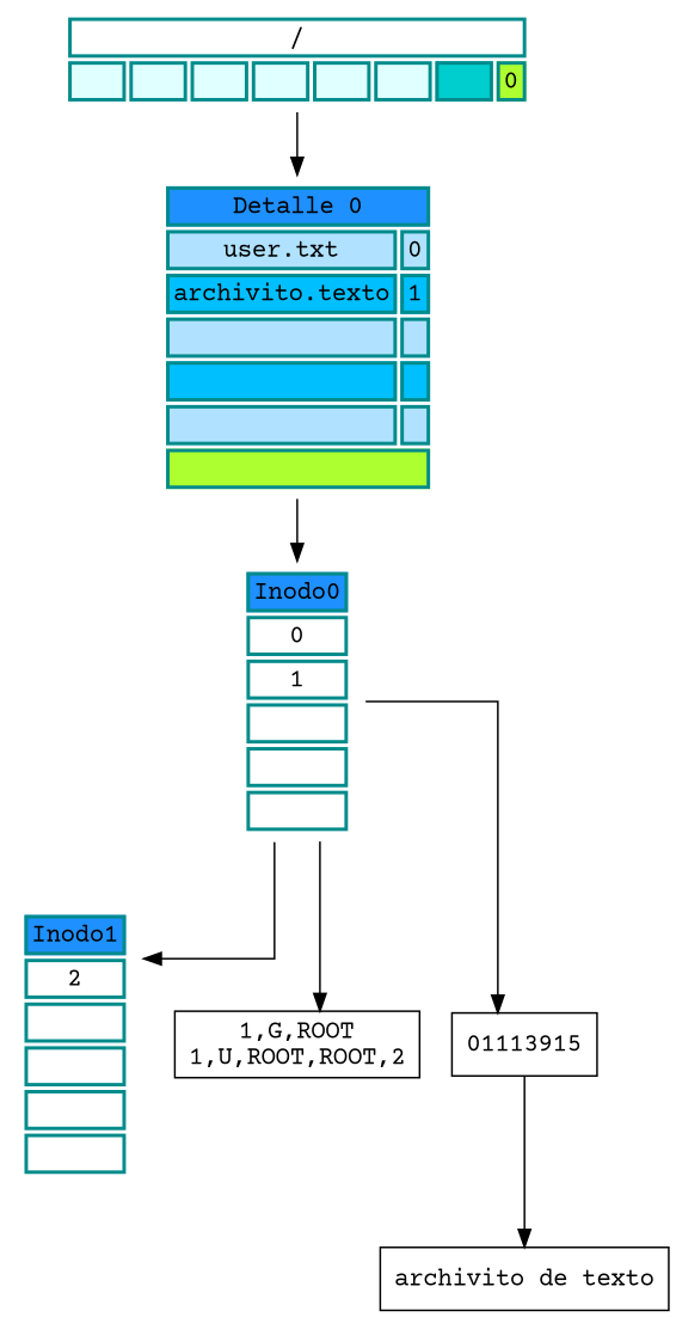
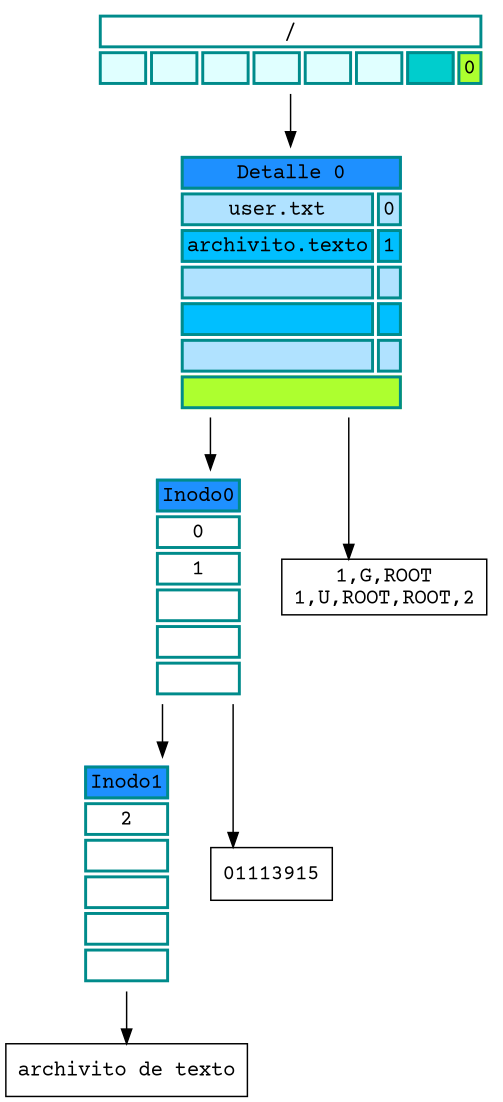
  digraph {
    fontname="Courier Prime"
    splines=ortho
    node [fontname="Courier Prime" shape=none]
    edge [fontname="Courier Prime"]
    n1 [label=<             <table border="0" cellborder="2" cellspacing="2" color="cyan4">                 <tr><td colspan="8" bgcolor="white" >/</td></tr>                 <tr>                     <td bgcolor = "lightcyan"> &nbsp; </td>                     <td bgcolor = "lightcyan"> &nbsp; </td>                     <td bgcolor = "lightcyan"> &nbsp; </td>                     <td bgcolor = "lightcyan"> &nbsp; </td>                     <td bgcolor = "lightcyan"> &nbsp; </td>                     <td bgcolor = "lightcyan"> &nbsp; </td>                     <td bgcolor = "cyan3"> &nbsp; </td>                     <td bgcolor = "greenyellow">0</td>                 </tr>             </table>         >]
    n2 [label=<             <table border="0" cellborder="2" cellspacing="2" color="cyan4">                 <tr><td colspan="2" bgcolor="dodgerblue" >Detalle 0</td></tr>                 <tr>                     <td bgcolor="lightskyblue1">user.txt</td>                     <td bgcolor="lightskyblue1">0</td>                 </tr>                 <tr>                     <td bgcolor="deepskyblue">archivito.texto</td>                     <td bgcolor="deepskyblue">1</td>                 </tr> <tr><td bgcolor="lightskyblue1"> </td><td bgcolor="lightskyblue1"> </td></tr> <tr><td bgcolor="deepskyblue"> </td><td bgcolor="deepskyblue"> </td></tr> <tr><td bgcolor="lightskyblue1"> </td><td bgcolor="lightskyblue1"> </td></tr> <tr><td colspan="2" bgcolor="greenyellow"> </td></tr>             </table>         >]
    n3 [label=<             <table border="0" cellborder="2" cellspacing="2" color="cyan4">                 <tr><td bgcolor="dodgerblue" >Inodo0</td></tr> <tr><td>0</td></tr> <tr><td>1</td></tr> <tr><td> </td></tr> <tr><td> </td></tr> <tr><td> </td></tr>             </table>         >]
    n4 [label=<             <table border="0" cellborder="2" cellspacing="2" color="cyan4">                 <tr><td bgcolor="dodgerblue" >Inodo1</td></tr> <tr><td>2</td></tr> <tr><td> </td></tr> <tr><td> </td></tr> <tr><td> </td></tr> <tr><td> </td></tr>             </table>         >]
    n5 [label="1,G,ROOT\n1,U,ROOT,ROOT,2" shape=box]
    n6 [label="01113915\n" shape=box]
    n7 [label="archivito de texto" shape=box]
    n1 -> n2
    n2 -> n3
    n3 -> n4
-   n3 -> n5
+   n2 -> n5
    n3 -> n6
-   n6 -> n7
+   n4 -> n7
  }
